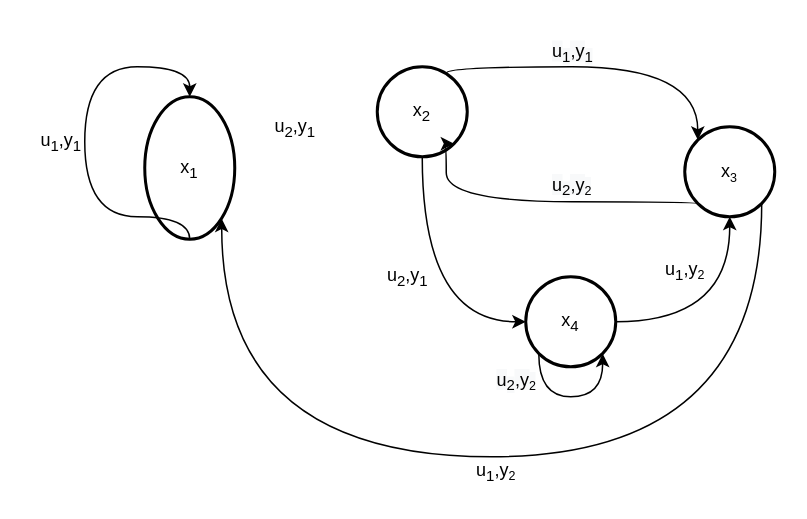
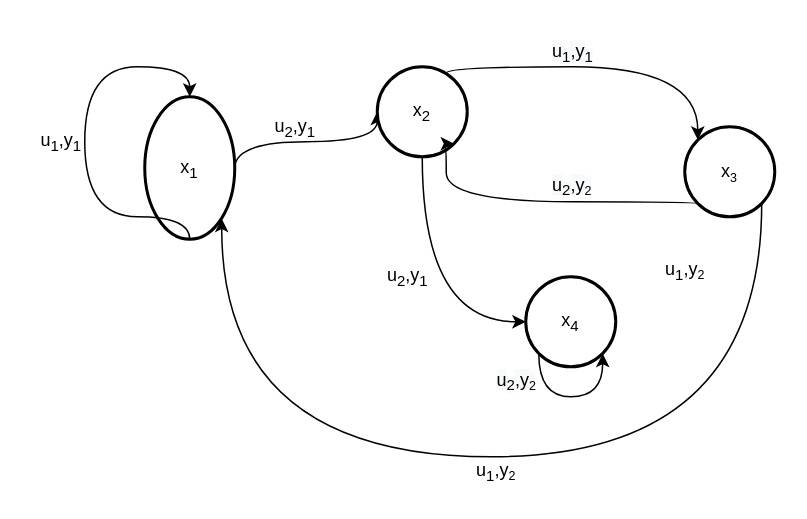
  <mxCell id="0" />
  <mxCell id="1" parent="0" />
+ <mxCell id="2" style="edgeStyle=orthogonalEdgeStyle;rounded=0;orthogonalLoop=1;jettySize=auto;html=1;exitX=1;exitY=0.5;exitDx=0;exitDy=0;exitPerimeter=0;entryX=0;entryY=0.5;entryDx=0;entryDy=0;entryPerimeter=0;curved=1;" edge="1" parent="1" source="3" target="6"><mxGeometry relative="1" as="geometry"><Array as="points"><mxPoint x="156" y="94" /></Array></mxGeometry></mxCell>
  <mxCell id="3" value="x&lt;sub&gt;1&lt;/sub&gt;" style="strokeWidth=2;html=1;shape=mxgraph.flowchart.start_2;whiteSpace=wrap;" vertex="1" parent="1"><mxGeometry x="96" y="64" width="60" height="95" as="geometry" /></mxCell>
  <mxCell id="4" style="edgeStyle=orthogonalEdgeStyle;curved=1;rounded=0;orthogonalLoop=1;jettySize=auto;html=1;exitX=0.855;exitY=0.145;exitDx=0;exitDy=0;exitPerimeter=0;entryX=0.145;entryY=0.145;entryDx=0;entryDy=0;entryPerimeter=0;" edge="1" parent="1" source="6" target="9"><mxGeometry relative="1" as="geometry"><Array as="points"><mxPoint x="297" y="44" /><mxPoint x="465" y="44" /></Array></mxGeometry></mxCell>
  <mxCell id="5" style="edgeStyle=orthogonalEdgeStyle;curved=1;rounded=0;orthogonalLoop=1;jettySize=auto;html=1;exitX=0.5;exitY=1;exitDx=0;exitDy=0;exitPerimeter=0;entryX=0;entryY=0.5;entryDx=0;entryDy=0;entryPerimeter=0;" edge="1" parent="1" source="6" target="11"><mxGeometry relative="1" as="geometry" /></mxCell>
  <mxCell id="6" value="x&lt;sub&gt;2&lt;/sub&gt;" style="strokeWidth=2;html=1;shape=mxgraph.flowchart.start_2;whiteSpace=wrap;" vertex="1" parent="1"><mxGeometry x="251" y="44" width="60" height="60" as="geometry" /></mxCell>
  <mxCell id="7" style="edgeStyle=orthogonalEdgeStyle;curved=1;rounded=0;orthogonalLoop=1;jettySize=auto;html=1;exitX=0.145;exitY=0.855;exitDx=0;exitDy=0;exitPerimeter=0;entryX=0.855;entryY=0.855;entryDx=0;entryDy=0;entryPerimeter=0;" edge="1" parent="1" source="9" target="6"><mxGeometry relative="1" as="geometry"><Array as="points"><mxPoint x="465" y="134" /><mxPoint x="297" y="134" /></Array></mxGeometry></mxCell>
  <mxCell id="8" style="edgeStyle=orthogonalEdgeStyle;curved=1;rounded=0;orthogonalLoop=1;jettySize=auto;html=1;exitX=0.855;exitY=0.855;exitDx=0;exitDy=0;exitPerimeter=0;entryX=0.855;entryY=0.855;entryDx=0;entryDy=0;entryPerimeter=0;" edge="1" parent="1" source="9" target="3"><mxGeometry relative="1" as="geometry"><Array as="points"><mxPoint x="507" y="304" /><mxPoint x="147" y="304" /></Array></mxGeometry></mxCell>
  <mxCell id="9" value="x&lt;span style=&quot;font-size: 10px&quot;&gt;&lt;sub&gt;3&lt;/sub&gt;&lt;/span&gt;" style="strokeWidth=2;html=1;shape=mxgraph.flowchart.start_2;whiteSpace=wrap;" vertex="1" parent="1"><mxGeometry x="456" y="84" width="60" height="60" as="geometry" /></mxCell>
- <mxCell id="10" style="edgeStyle=orthogonalEdgeStyle;curved=1;rounded=0;orthogonalLoop=1;jettySize=auto;html=1;exitX=1;exitY=0.5;exitDx=0;exitDy=0;exitPerimeter=0;entryX=0.5;entryY=1;entryDx=0;entryDy=0;entryPerimeter=0;" edge="1" parent="1" source="11" target="9"><mxGeometry relative="1" as="geometry" /></mxCell>
  <mxCell id="11" value="x&lt;sub&gt;4&lt;/sub&gt;" style="strokeWidth=2;html=1;shape=mxgraph.flowchart.start_2;whiteSpace=wrap;" vertex="1" parent="1"><mxGeometry x="350" y="184" width="60" height="60" as="geometry" /></mxCell>
  <mxCell id="12" style="edgeStyle=orthogonalEdgeStyle;rounded=0;orthogonalLoop=1;jettySize=auto;html=1;exitX=0.5;exitY=1;exitDx=0;exitDy=0;exitPerimeter=0;entryX=0.5;entryY=0;entryDx=0;entryDy=0;entryPerimeter=0;elbow=vertical;curved=1;" edge="1" parent="1" source="3" target="3"><mxGeometry relative="1" as="geometry"><Array as="points"><mxPoint x="126" y="144" /><mxPoint x="56" y="144" /><mxPoint x="56" y="44" /><mxPoint x="126" y="44" /></Array></mxGeometry></mxCell>
  <mxCell id="13" value="u&lt;sub&gt;1&lt;/sub&gt;,y&lt;sub&gt;1&lt;/sub&gt;" style="text;html=1;align=center;verticalAlign=middle;resizable=0;points=[];autosize=1;strokeColor=none;" vertex="1" parent="1"><mxGeometry x="20" y="84" width="40" height="20" as="geometry" /></mxCell>
  <mxCell id="14" value="u&lt;sub&gt;2&lt;/sub&gt;,y&lt;sub&gt;1&lt;/sub&gt;" style="text;html=1;align=center;verticalAlign=middle;resizable=0;points=[];autosize=1;strokeColor=none;" vertex="1" parent="1"><mxGeometry x="176" y="75" width="40" height="20" as="geometry" /></mxCell>
  <mxCell id="15" value="&lt;span style=&quot;color: rgb(0, 0, 0); font-family: helvetica; font-size: 12px; font-style: normal; font-weight: 400; letter-spacing: normal; text-align: center; text-indent: 0px; text-transform: none; word-spacing: 0px; background-color: rgb(248, 249, 250); display: inline; float: none;&quot;&gt;u&lt;/span&gt;&lt;sub style=&quot;color: rgb(0, 0, 0); font-family: helvetica; font-style: normal; font-weight: 400; letter-spacing: normal; text-align: center; text-indent: 0px; text-transform: none; word-spacing: 0px; background-color: rgb(248, 249, 250);&quot;&gt;1&lt;/sub&gt;&lt;span style=&quot;color: rgb(0, 0, 0); font-family: helvetica; font-size: 12px; font-style: normal; font-weight: 400; letter-spacing: normal; text-align: center; text-indent: 0px; text-transform: none; word-spacing: 0px; background-color: rgb(248, 249, 250); display: inline; float: none;&quot;&gt;,y&lt;/span&gt;&lt;sub style=&quot;color: rgb(0, 0, 0); font-family: helvetica; font-style: normal; font-weight: 400; letter-spacing: normal; text-align: center; text-indent: 0px; text-transform: none; word-spacing: 0px; background-color: rgb(248, 249, 250);&quot;&gt;1&lt;/sub&gt;" style="text;whiteSpace=wrap;html=1;" vertex="1" parent="1"><mxGeometry x="366" y="20" width="50" height="30" as="geometry" /></mxCell>
  <mxCell id="16" value="&lt;span style=&quot;color: rgb(0 , 0 , 0) ; font-family: &amp;#34;helvetica&amp;#34; ; font-size: 12px ; font-style: normal ; font-weight: 400 ; letter-spacing: normal ; text-align: center ; text-indent: 0px ; text-transform: none ; word-spacing: 0px ; background-color: rgb(248 , 249 , 250) ; display: inline ; float: none&quot;&gt;u&lt;/span&gt;&lt;sub style=&quot;color: rgb(0 , 0 , 0) ; font-family: &amp;#34;helvetica&amp;#34; ; font-style: normal ; font-weight: 400 ; letter-spacing: normal ; text-align: center ; text-indent: 0px ; text-transform: none ; word-spacing: 0px ; background-color: rgb(248 , 249 , 250)&quot;&gt;2&lt;/sub&gt;&lt;span style=&quot;color: rgb(0 , 0 , 0) ; font-family: &amp;#34;helvetica&amp;#34; ; font-size: 12px ; font-style: normal ; font-weight: 400 ; letter-spacing: normal ; text-align: center ; text-indent: 0px ; text-transform: none ; word-spacing: 0px ; background-color: rgb(248 , 249 , 250) ; display: inline ; float: none&quot;&gt;,y&lt;/span&gt;&lt;span style=&quot;color: rgb(0 , 0 , 0) ; font-family: &amp;#34;helvetica&amp;#34; ; font-style: normal ; font-weight: 400 ; letter-spacing: normal ; text-align: center ; text-indent: 0px ; text-transform: none ; word-spacing: 0px ; background-color: rgb(248 , 249 , 250) ; display: inline ; float: none ; font-size: 10px&quot;&gt;&lt;sub&gt;2&lt;/sub&gt;&lt;/span&gt;" style="text;whiteSpace=wrap;html=1;" vertex="1" parent="1"><mxGeometry x="366" y="109" width="50" height="30" as="geometry" /></mxCell>
  <mxCell id="17" value="u&lt;sub&gt;2&lt;/sub&gt;,y&lt;sub&gt;1&lt;/sub&gt;" style="text;html=1;align=center;verticalAlign=middle;resizable=0;points=[];autosize=1;strokeColor=none;" vertex="1" parent="1"><mxGeometry x="251" y="174" width="40" height="20" as="geometry" /></mxCell>
  <mxCell id="18" style="edgeStyle=orthogonalEdgeStyle;curved=1;rounded=0;orthogonalLoop=1;jettySize=auto;html=1;exitX=0.145;exitY=0.855;exitDx=0;exitDy=0;exitPerimeter=0;entryX=0.855;entryY=0.855;entryDx=0;entryDy=0;entryPerimeter=0;" edge="1" parent="1" source="11" target="11"><mxGeometry relative="1" as="geometry"><Array as="points"><mxPoint x="359" y="264" /><mxPoint x="401" y="264" /></Array></mxGeometry></mxCell>
  <mxCell id="19" value="&lt;span style=&quot;color: rgb(0 , 0 , 0) ; font-family: &amp;#34;helvetica&amp;#34; ; font-size: 12px ; font-style: normal ; font-weight: 400 ; letter-spacing: normal ; text-align: center ; text-indent: 0px ; text-transform: none ; word-spacing: 0px ; background-color: rgb(248 , 249 , 250) ; display: inline ; float: none&quot;&gt;u&lt;/span&gt;&lt;sub style=&quot;color: rgb(0 , 0 , 0) ; font-family: &amp;#34;helvetica&amp;#34; ; font-style: normal ; font-weight: 400 ; letter-spacing: normal ; text-align: center ; text-indent: 0px ; text-transform: none ; word-spacing: 0px ; background-color: rgb(248 , 249 , 250)&quot;&gt;2&lt;/sub&gt;&lt;span style=&quot;color: rgb(0 , 0 , 0) ; font-family: &amp;#34;helvetica&amp;#34; ; font-size: 12px ; font-style: normal ; font-weight: 400 ; letter-spacing: normal ; text-align: center ; text-indent: 0px ; text-transform: none ; word-spacing: 0px ; background-color: rgb(248 , 249 , 250) ; display: inline ; float: none&quot;&gt;,y&lt;/span&gt;&lt;span style=&quot;color: rgb(0 , 0 , 0) ; font-family: &amp;#34;helvetica&amp;#34; ; font-style: normal ; font-weight: 400 ; letter-spacing: normal ; text-align: center ; text-indent: 0px ; text-transform: none ; word-spacing: 0px ; background-color: rgb(248 , 249 , 250) ; display: inline ; float: none ; font-size: 10px&quot;&gt;&lt;sub&gt;2&lt;/sub&gt;&lt;/span&gt;" style="text;whiteSpace=wrap;html=1;" vertex="1" parent="1"><mxGeometry x="329" y="239" width="50" height="25" as="geometry" /></mxCell>
  <mxCell id="20" value="u&lt;sub&gt;1&lt;/sub&gt;,y&lt;span style=&quot;font-size: 10px&quot;&gt;&lt;sub&gt;2&lt;/sub&gt;&lt;/span&gt;" style="text;html=1;align=center;verticalAlign=middle;resizable=0;points=[];autosize=1;strokeColor=none;" vertex="1" parent="1"><mxGeometry x="310" y="304" width="40" height="20" as="geometry" /></mxCell>
  <mxCell id="21" value="u&lt;sub&gt;1&lt;/sub&gt;,y&lt;span style=&quot;font-size: 10px&quot;&gt;&lt;sub&gt;2&lt;/sub&gt;&lt;/span&gt;" style="text;html=1;align=center;verticalAlign=middle;resizable=0;points=[];autosize=1;strokeColor=none;" vertex="1" parent="1"><mxGeometry x="436" y="170" width="40" height="20" as="geometry" /></mxCell>
